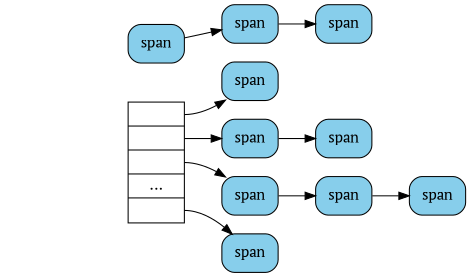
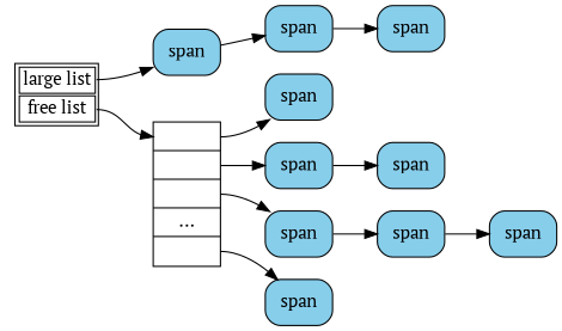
  digraph {
    rankdir=LR
    fontname="PT Serif"
    node [shape=Mrecord fontname="PT Serif" fillcolor=skyblue style=filled]
    edge [fontname="PT Serif"]
+   n1 [label=< 	<table> 	<tr> 	<td port="large">large list</td> 	</tr> 	<tr> 	<td port="free">free list</td> 	</tr> 	</table> 	> shape=plaintext fillcolor="" style=""]
    n2 [label="<b1> | <b2> | <b3> | <b4>... | <bn>" shape=record fillcolor="" style=""]
    n3 [label=span]
    n4 [label=span]
    n5 [label=span]
    n6 [label=span]
    n7 [label=span]
    n8 [label=span]
    n9 [label=span]
    n10 [label=span]
    n11 [label=span]
    n12 [label=span]
+   n1 -> n2 [headport=b1 tailport=free]
+   n1 -> n3 [tailport=large]
    n2 -> n4 [tailport=b1]
    n2 -> n5 [tailport=b2]
    n2 -> n6 [tailport=b3]
    n2 -> n7 [tailport=bn]
    n3 -> n8
    n5 -> n10
    n6 -> n11
    n8 -> n9
    n11 -> n12
  }
